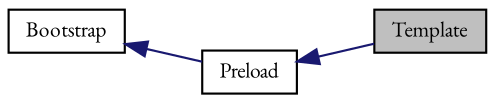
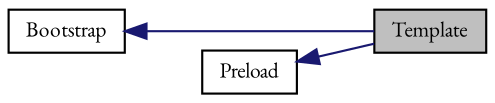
  digraph {
    fontname="EB Garamond"
    rankdir=LR
    node [color=black fillcolor=white fontname="EB Garamond" fontsize=10 shape=record style=filled]
    edge [color=midnightblue dir=back fontname="EB Garamond" fontsize=10 labelfontname=Helvetica labelfontsize=10 style=solid]
    n1 [fillcolor=grey75 fontcolor=black height=0.2 label=Template width=0.4]
    n2 [height=0.2 label=Preload width=0.4]
    n3 [height=0.2 label=Bootstrap width=0.4]
    n2 -> n1
-   n3 -> n2
+   n3 -> n1
  }
